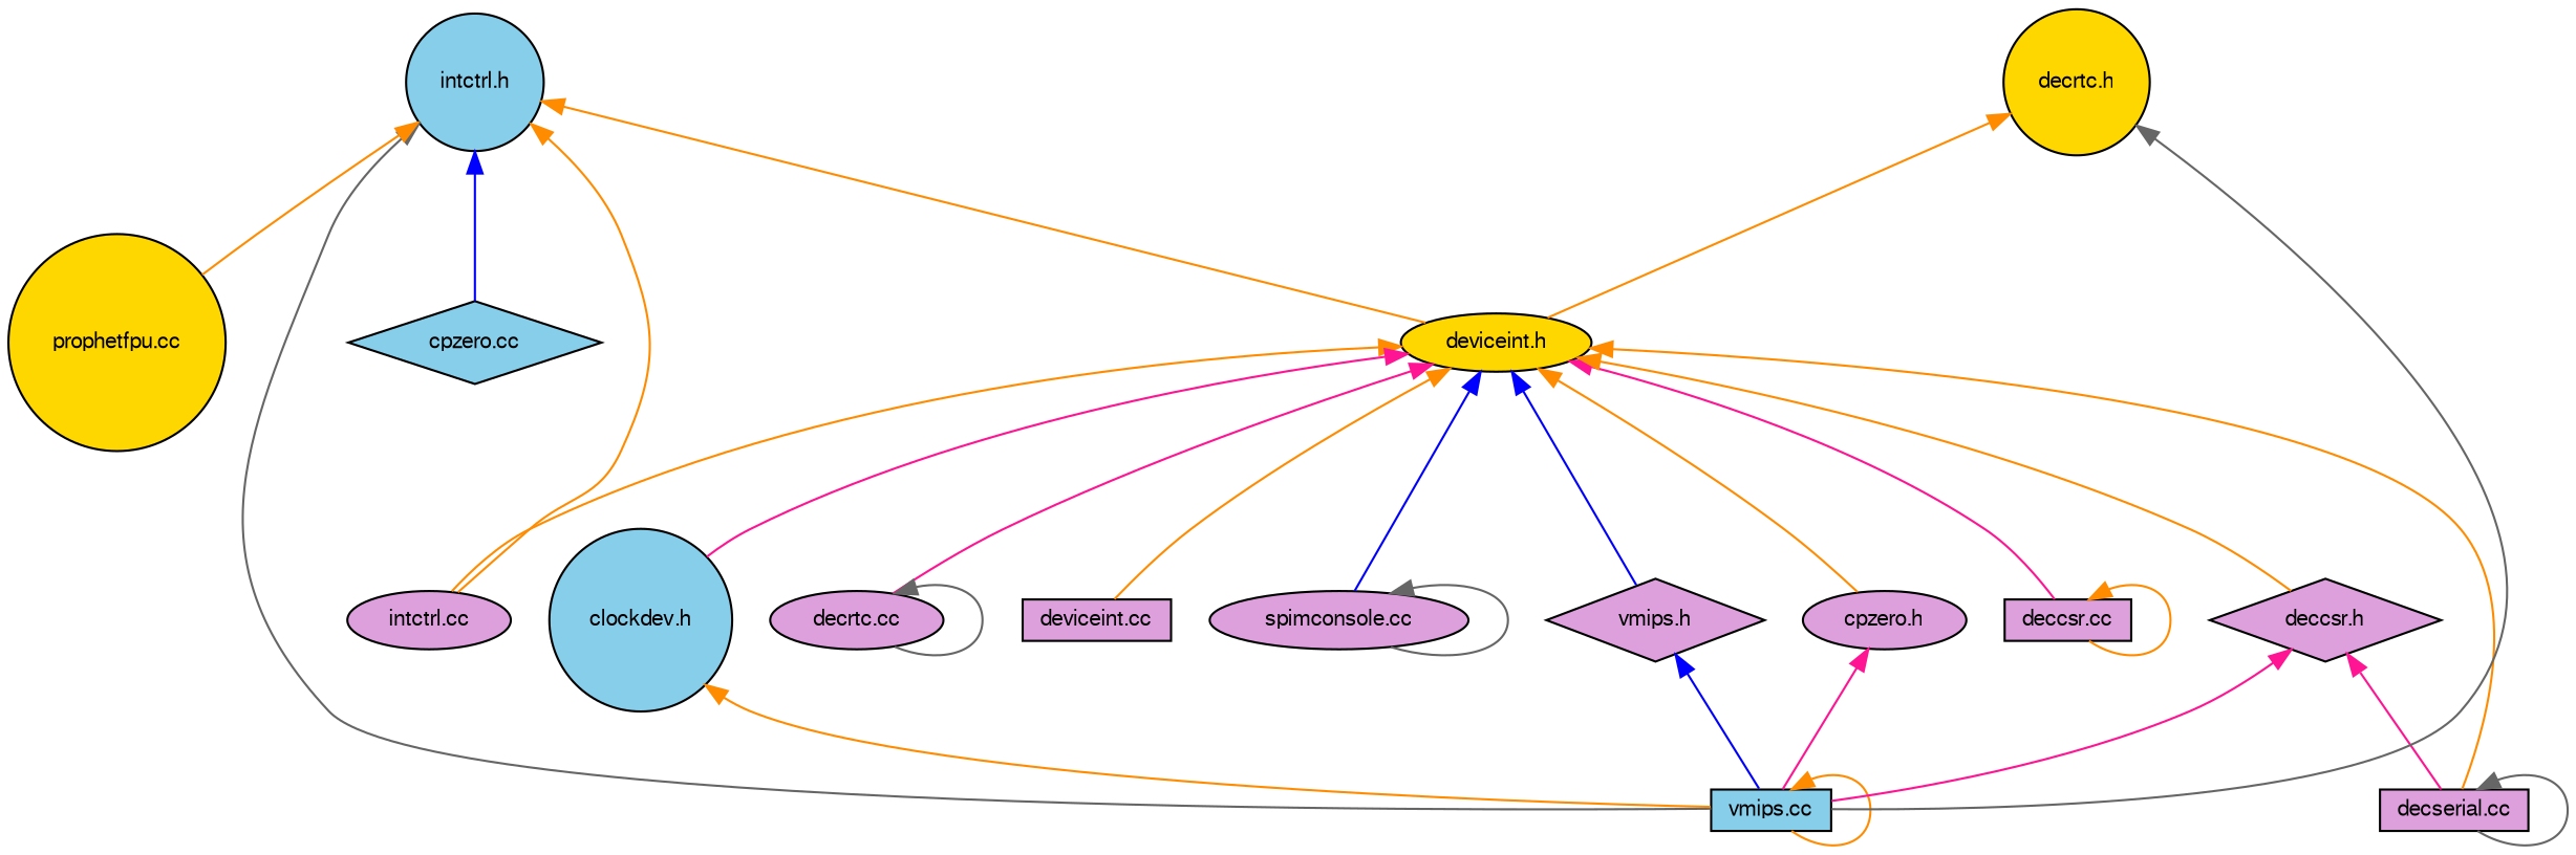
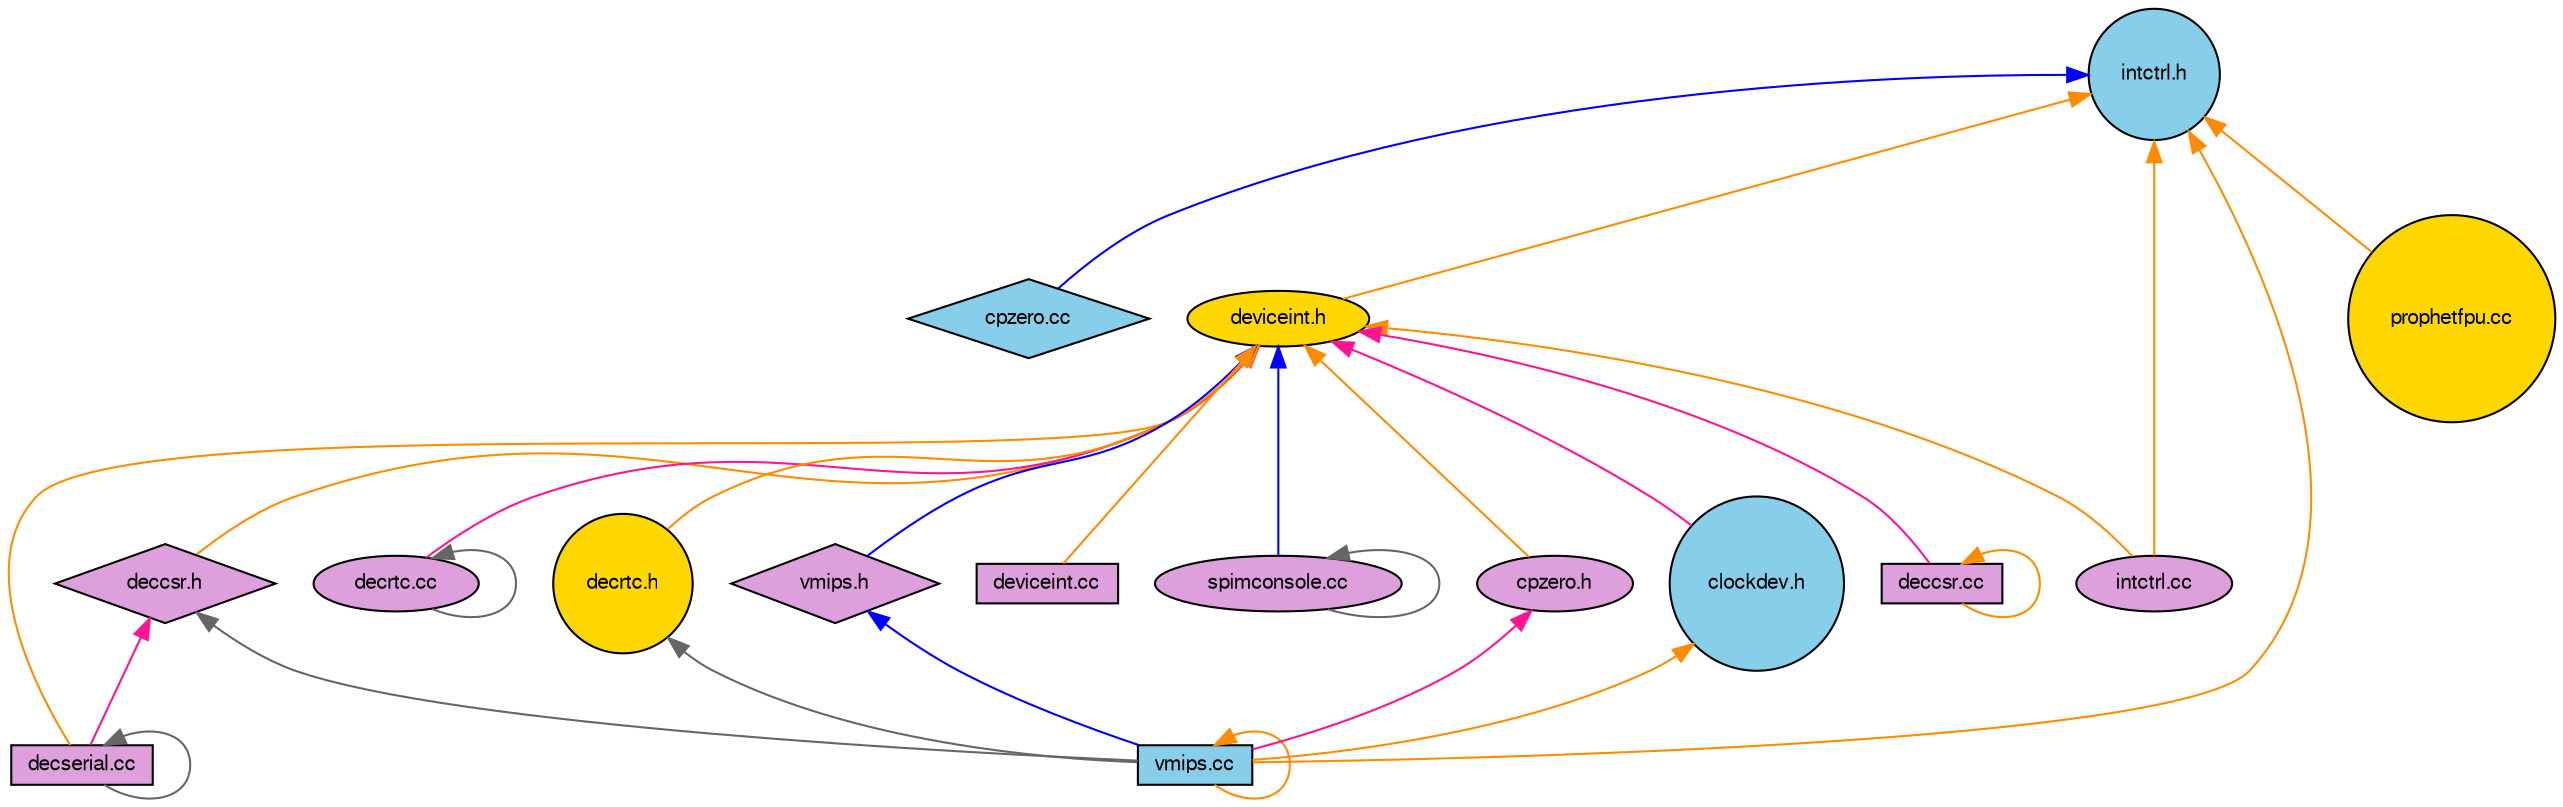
  digraph {
    node [color=black fillcolor=plum fontname=FreeSans fontsize=10 shape=ellipse style=filled]
    edge [color=darkorange dir=back fontname=FreeSans fontsize=10 labelfontname=FreeSans labelfontsize=10 style=solid]
    n1 [fillcolor=skyblue fontcolor=black height=0.2 label="intctrl.h" shape=circle width=0.4]
    n2 [fillcolor=skyblue height=0.2 label="cpzero.cc" shape=diamond width=0.4]
    n3 [fillcolor=gold height=0.2 label="deviceint.h" width=0.4]
    n4 [fillcolor=skyblue height=0.2 label="vmips.cc" shape=box width=0.4]
    n5 [height=0.2 label="intctrl.cc" width=0.4]
    n6 [fillcolor=gold height=0.2 label="prophetfpu.cc" shape=circle width=0.4]
    n7 [fillcolor=skyblue height=0.2 label="clockdev.h" shape=circle width=0.4]
    n8 [height=0.2 label="deccsr.cc" shape=box width=0.4]
    n9 [height=0.2 label="deccsr.h" shape=diamond width=0.4]
    n10 [height=0.2 label="decserial.cc" shape=box width=0.4]
    n11 [height=0.2 label="decrtc.cc" width=0.4]
    n12 [fillcolor=gold height=0.2 label="decrtc.h" shape=circle width=0.4]
    n13 [height=0.2 label="vmips.h" shape=diamond width=0.4]
    n14 [height=0.2 label="deviceint.cc" shape=box width=0.4]
    n15 [height=0.2 label="spimconsole.cc" width=0.4]
    n16 [height=0.2 label="cpzero.h" width=0.4]
    n1 -> n2 [color=blue]
    n1 -> n3
-   n1 -> n4 [color=gray40]
+   n1 -> n4
    n1 -> n5
    n1 -> n6
    n3 -> n5
    n3 -> n7 [color=deeppink]
    n3 -> n8 [color=deeppink]
    n3 -> n9
    n3 -> n10
    n3 -> n11 [color=deeppink]
-   n12 -> n3
+   n3 -> n12
    n3 -> n13 [color=blue]
    n3 -> n14
    n3 -> n15 [color=blue]
    n3 -> n16
    n4 -> n4
    n7 -> n4
    n8 -> n8
-   n9 -> n4 [color=deeppink]
+   n9 -> n4 [color=gray40]
    n9 -> n10 [color=deeppink]
    n10 -> n10 [color=gray40]
    n11 -> n11 [color=gray40]
    n12 -> n4 [color=gray40]
    n13 -> n4 [color=blue]
    n15 -> n15 [color=gray40]
    n16 -> n4 [color=deeppink]
  }
